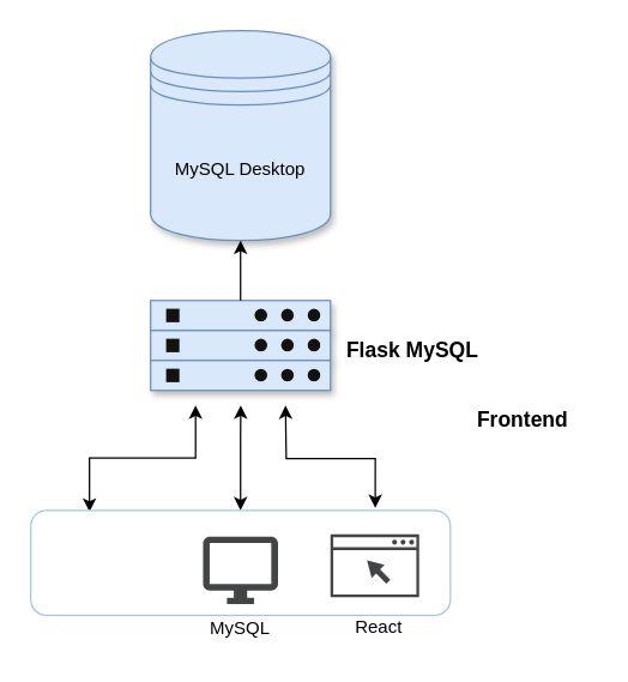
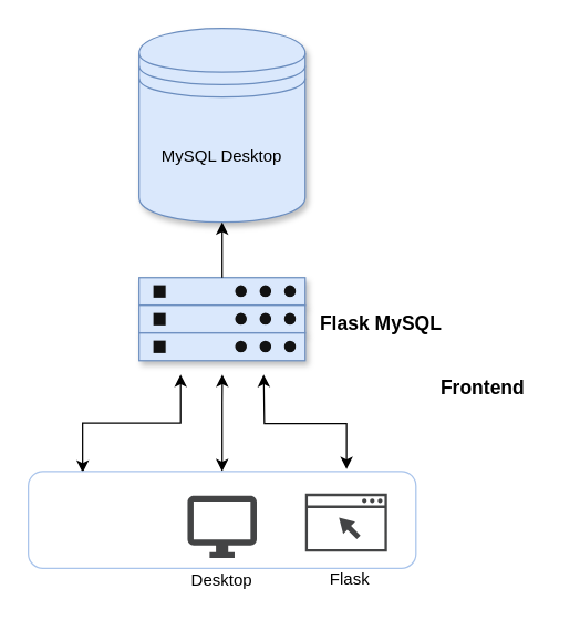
  <mxCell id="0" />
  <mxCell id="1" parent="0" />
  <mxCell id="2" value="MySQL Desktop" style="shape=datastore;whiteSpace=wrap;html=1;fillColor=#dae8fc;strokeColor=#6c8ebf;shadow=1;" vertex="1" parent="1"><mxGeometry x="100" y="20" width="120" height="140" as="geometry" /></mxCell>
  <mxCell id="3" value="" style="group" vertex="1" connectable="0" parent="1"><mxGeometry x="100" y="200" width="120" height="60" as="geometry" /></mxCell>
  <mxCell id="4" value="" style="group" vertex="1" connectable="0" parent="3"><mxGeometry width="120.0" height="20" as="geometry" /></mxCell>
  <mxCell id="5" value="" style="rounded=0;whiteSpace=wrap;html=1;shadow=1;fillColor=#DAE8FC;strokeColor=#6c8ebf;" vertex="1" parent="4"><mxGeometry width="120.0" height="20" as="geometry" /></mxCell>
  <mxCell id="6" value="" style="rounded=0;whiteSpace=wrap;html=1;shadow=0;strokeColor=#DAE8FC;fillColor=#121212;" vertex="1" parent="4"><mxGeometry x="9.836" y="5" width="9.836" height="10" as="geometry" /></mxCell>
  <mxCell id="7" value="" style="ellipse;whiteSpace=wrap;html=1;aspect=fixed;shadow=0;fillColor=#121212;strokeColor=#DAE8FC;" vertex="1" parent="4"><mxGeometry x="68.852" y="5" width="9.449" height="9.449" as="geometry" /></mxCell>
  <mxCell id="8" value="" style="ellipse;whiteSpace=wrap;html=1;aspect=fixed;shadow=0;fillColor=#121212;strokeColor=#DAE8FC;" vertex="1" parent="4"><mxGeometry x="86.557" y="5" width="9.449" height="9.449" as="geometry" /></mxCell>
  <mxCell id="9" value="" style="ellipse;whiteSpace=wrap;html=1;aspect=fixed;shadow=0;fillColor=#121212;strokeColor=#DAE8FC;" vertex="1" parent="4"><mxGeometry x="104.262" y="5" width="9.449" height="9.449" as="geometry" /></mxCell>
  <mxCell id="10" value="" style="group" vertex="1" connectable="0" parent="3"><mxGeometry y="20" width="120.0" height="20" as="geometry" /></mxCell>
  <mxCell id="11" value="" style="rounded=0;whiteSpace=wrap;html=1;shadow=1;fillColor=#DAE8FC;strokeColor=#6c8ebf;" vertex="1" parent="10"><mxGeometry width="120.0" height="20" as="geometry" /></mxCell>
  <mxCell id="12" value="" style="rounded=0;whiteSpace=wrap;html=1;shadow=0;strokeColor=#DAE8FC;fillColor=#121212;" vertex="1" parent="10"><mxGeometry x="9.836" y="5" width="9.836" height="10" as="geometry" /></mxCell>
  <mxCell id="13" value="" style="ellipse;whiteSpace=wrap;html=1;aspect=fixed;shadow=0;fillColor=#121212;strokeColor=#DAE8FC;" vertex="1" parent="10"><mxGeometry x="68.852" y="5" width="9.449" height="9.449" as="geometry" /></mxCell>
  <mxCell id="14" value="" style="ellipse;whiteSpace=wrap;html=1;aspect=fixed;shadow=0;fillColor=#121212;strokeColor=#DAE8FC;" vertex="1" parent="10"><mxGeometry x="86.557" y="5" width="9.449" height="9.449" as="geometry" /></mxCell>
  <mxCell id="15" value="" style="ellipse;whiteSpace=wrap;html=1;aspect=fixed;shadow=0;fillColor=#121212;strokeColor=#DAE8FC;" vertex="1" parent="10"><mxGeometry x="104.262" y="5" width="9.449" height="9.449" as="geometry" /></mxCell>
  <mxCell id="16" value="" style="group" vertex="1" connectable="0" parent="3"><mxGeometry y="40" width="120.0" height="20" as="geometry" /></mxCell>
  <mxCell id="17" value="" style="rounded=0;whiteSpace=wrap;html=1;shadow=1;fillColor=#DAE8FC;strokeColor=#6c8ebf;" vertex="1" parent="16"><mxGeometry width="120.0" height="20" as="geometry" /></mxCell>
  <mxCell id="18" value="" style="rounded=0;whiteSpace=wrap;html=1;shadow=0;strokeColor=#DAE8FC;fillColor=#121212;" vertex="1" parent="16"><mxGeometry x="9.836" y="5" width="9.836" height="10" as="geometry" /></mxCell>
  <mxCell id="19" value="" style="ellipse;whiteSpace=wrap;html=1;aspect=fixed;shadow=0;fillColor=#121212;strokeColor=#DAE8FC;" vertex="1" parent="16"><mxGeometry x="68.852" y="5" width="9.449" height="9.449" as="geometry" /></mxCell>
  <mxCell id="20" value="" style="ellipse;whiteSpace=wrap;html=1;aspect=fixed;shadow=0;fillColor=#121212;strokeColor=#DAE8FC;" vertex="1" parent="16"><mxGeometry x="86.557" y="5" width="9.449" height="9.449" as="geometry" /></mxCell>
  <mxCell id="21" value="" style="ellipse;whiteSpace=wrap;html=1;aspect=fixed;shadow=0;fillColor=#121212;strokeColor=#DAE8FC;" vertex="1" parent="16"><mxGeometry x="104.262" y="5" width="9.449" height="9.449" as="geometry" /></mxCell>
  <mxCell id="22" value="&lt;font size=&quot;1&quot;&gt;&lt;b style=&quot;font-size: 14px&quot;&gt;Flask MySQL&lt;/b&gt;&lt;/font&gt;" style="text;html=1;strokeColor=none;fillColor=none;align=center;verticalAlign=middle;whiteSpace=wrap;rounded=0;shadow=0;" vertex="1" parent="1"><mxGeometry x="220" y="215" width="110" height="35" as="geometry" /></mxCell>
  <mxCell id="23" style="edgeStyle=orthogonalEdgeStyle;rounded=0;orthogonalLoop=1;jettySize=auto;html=1;exitX=0.5;exitY=0;exitDx=0;exitDy=0;entryX=0.5;entryY=1;entryDx=0;entryDy=0;" edge="1" parent="1" source="5" target="2"><mxGeometry relative="1" as="geometry" /></mxCell>
  <mxCell id="24" style="edgeStyle=orthogonalEdgeStyle;rounded=0;orthogonalLoop=1;jettySize=auto;html=1;exitX=0.5;exitY=0;exitDx=0;exitDy=0;fontSize=14;startArrow=classic;startFill=1;endArrow=classic;endFill=1;" edge="1" parent="1" source="27"><mxGeometry relative="1" as="geometry"><mxPoint x="160.143" y="270" as="targetPoint" /><Array as="points"><mxPoint x="160" y="290" /><mxPoint x="160" y="290" /></Array></mxGeometry></mxCell>
  <mxCell id="25" style="edgeStyle=orthogonalEdgeStyle;rounded=0;orthogonalLoop=1;jettySize=auto;html=1;exitX=0.14;exitY=0.013;exitDx=0;exitDy=0;fontSize=14;startArrow=classic;startFill=1;endArrow=classic;endFill=1;exitPerimeter=0;" edge="1" parent="1" source="27"><mxGeometry relative="1" as="geometry"><mxPoint x="130" y="270" as="targetPoint" /><Array as="points"><mxPoint x="59" y="305" /><mxPoint x="130" y="305" /></Array></mxGeometry></mxCell>
  <mxCell id="26" style="edgeStyle=orthogonalEdgeStyle;rounded=0;orthogonalLoop=1;jettySize=auto;html=1;exitX=0.821;exitY=-0.023;exitDx=0;exitDy=0;fontSize=14;startArrow=classic;startFill=1;endArrow=classic;endFill=1;exitPerimeter=0;" edge="1" parent="1" source="27"><mxGeometry relative="1" as="geometry"><mxPoint x="190" y="270" as="targetPoint" /></mxGeometry></mxCell>
  <mxCell id="27" value="" style="rounded=1;whiteSpace=wrap;html=1;shadow=0;strokeColor=#A9C4EB;" vertex="1" parent="1"><mxGeometry x="20" y="340" width="280" height="70" as="geometry" /></mxCell>
  <mxCell id="28" value="&lt;b&gt;&lt;font style=&quot;font-size: 14px&quot;&gt;Frontend&lt;/font&gt;&lt;/b&gt;" style="text;html=1;strokeColor=none;fillColor=none;align=center;verticalAlign=middle;whiteSpace=wrap;rounded=0;shadow=0;" vertex="1" parent="1"><mxGeometry x="300" y="265" width="96.5" height="30" as="geometry" /></mxCell>
- <mxCell id="29" value="MySQL" style="shadow=1;strokeWidth=1;rounded=1;absoluteArcSize=1;arcSize=2;labelPosition=center;verticalLabelPosition=middle;align=center;verticalAlign=bottom;spacingLeft=0;fontSize=12;whiteSpace=wrap;spacingBottom=2;strokeColor=none;fillColor=none;" vertex="1" parent="1"><mxGeometry x="125" y="345" width="70" height="85" as="geometry" /></mxCell>
+ <mxCell id="29" value="Desktop" style="shadow=1;strokeWidth=1;rounded=1;absoluteArcSize=1;arcSize=2;labelPosition=center;verticalLabelPosition=middle;align=center;verticalAlign=bottom;spacingLeft=0;fontSize=12;whiteSpace=wrap;spacingBottom=2;strokeColor=none;fillColor=none;" vertex="1" parent="1"><mxGeometry x="125" y="345" width="70" height="85" as="geometry" /></mxCell>
  <mxCell id="30" value="" style="sketch=0;dashed=0;connectable=0;html=1;fillColor=#434445;strokeColor=none;shape=mxgraph.gcp2.desktop;part=1;shadow=0;" vertex="1" parent="29"><mxGeometry x="0.5" width="50" height="45" relative="1" as="geometry"><mxPoint x="-25" y="12.5" as="offset" /></mxGeometry></mxCell>
  <mxCell id="31" value="" style="sketch=0;pointerEvents=1;shadow=0;dashed=0;html=1;strokeColor=none;fillColor=#434445;aspect=fixed;labelPosition=center;verticalLabelPosition=bottom;verticalAlign=top;align=center;outlineConnect=0;shape=mxgraph.vvd.web_browser;" vertex="1" parent="1"><mxGeometry x="220" y="356" width="59.15" height="42" as="geometry" /></mxCell>
- <mxCell id="32" value="React" style="text;html=1;strokeColor=none;fillColor=none;align=center;verticalAlign=middle;whiteSpace=wrap;rounded=0;shadow=0;" vertex="1" parent="1"><mxGeometry x="203.5" y="403" width="96.5" height="30" as="geometry" /></mxCell>
+ <mxCell id="32" value="Flask" style="text;html=1;strokeColor=none;fillColor=none;align=center;verticalAlign=middle;whiteSpace=wrap;rounded=0;shadow=0;" vertex="1" parent="1"><mxGeometry x="203.5" y="403" width="96.5" height="30" as="geometry" /></mxCell>
